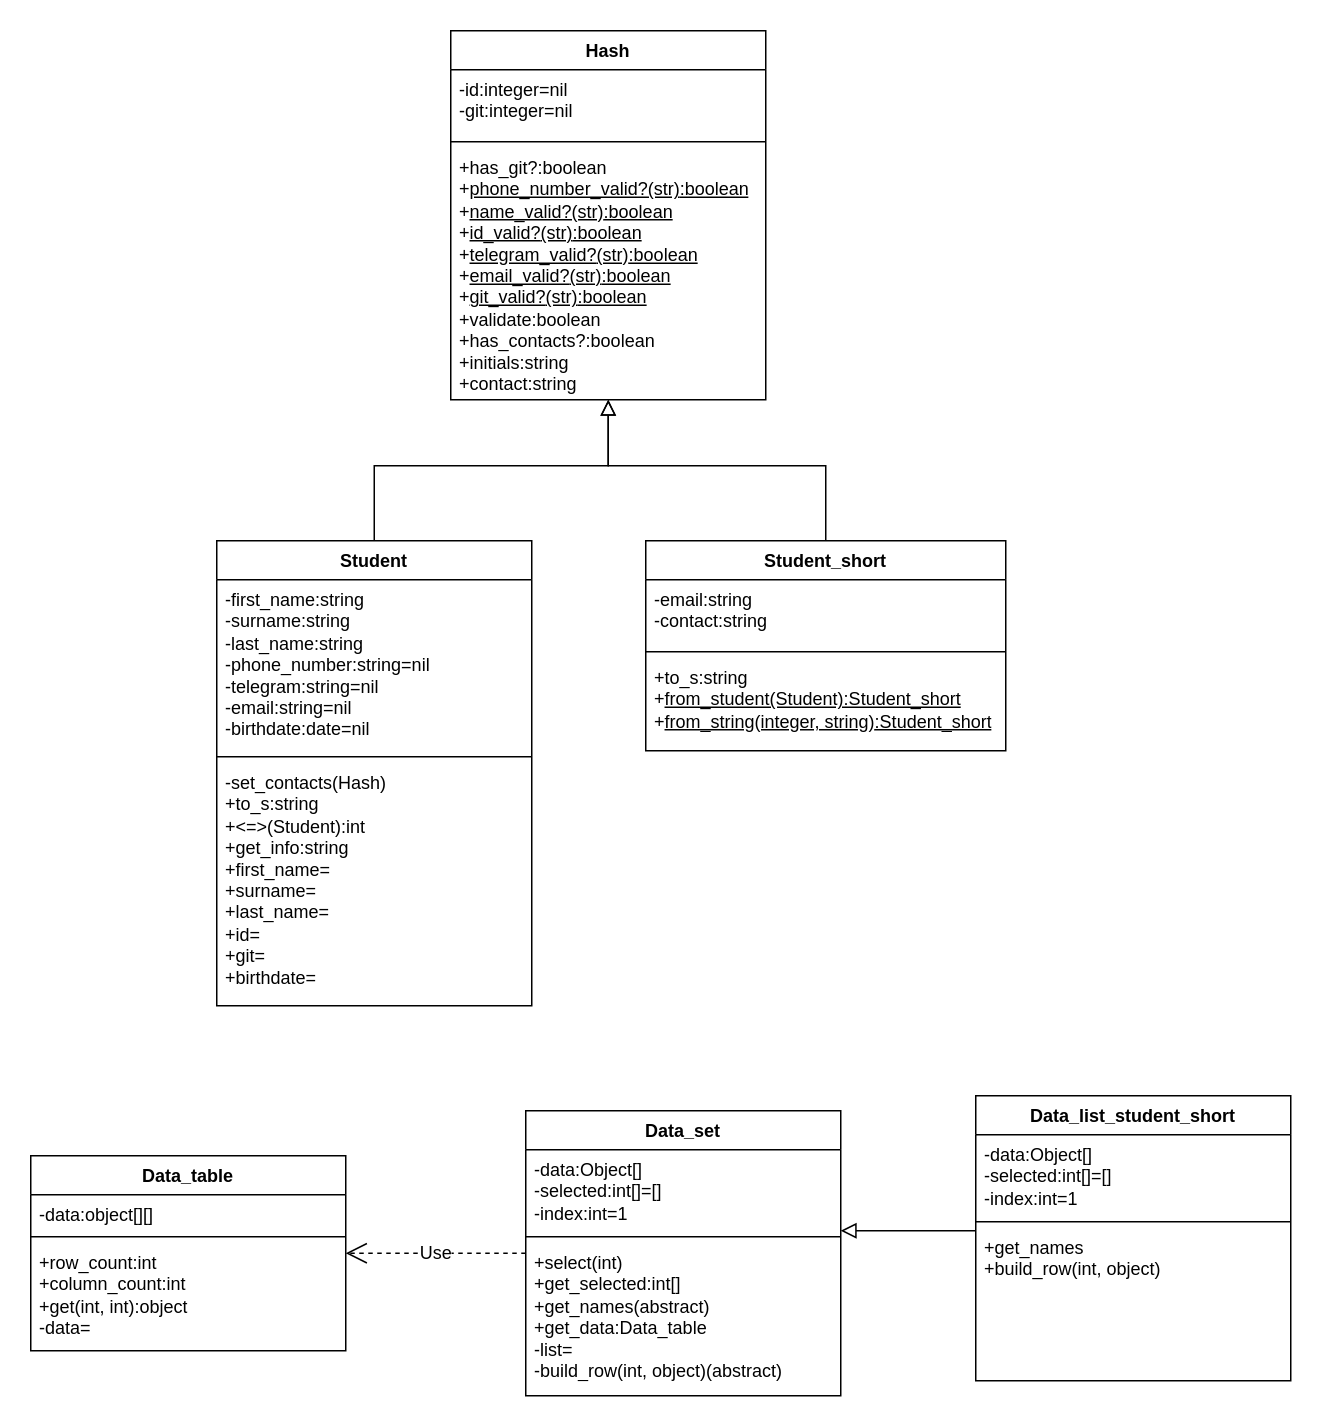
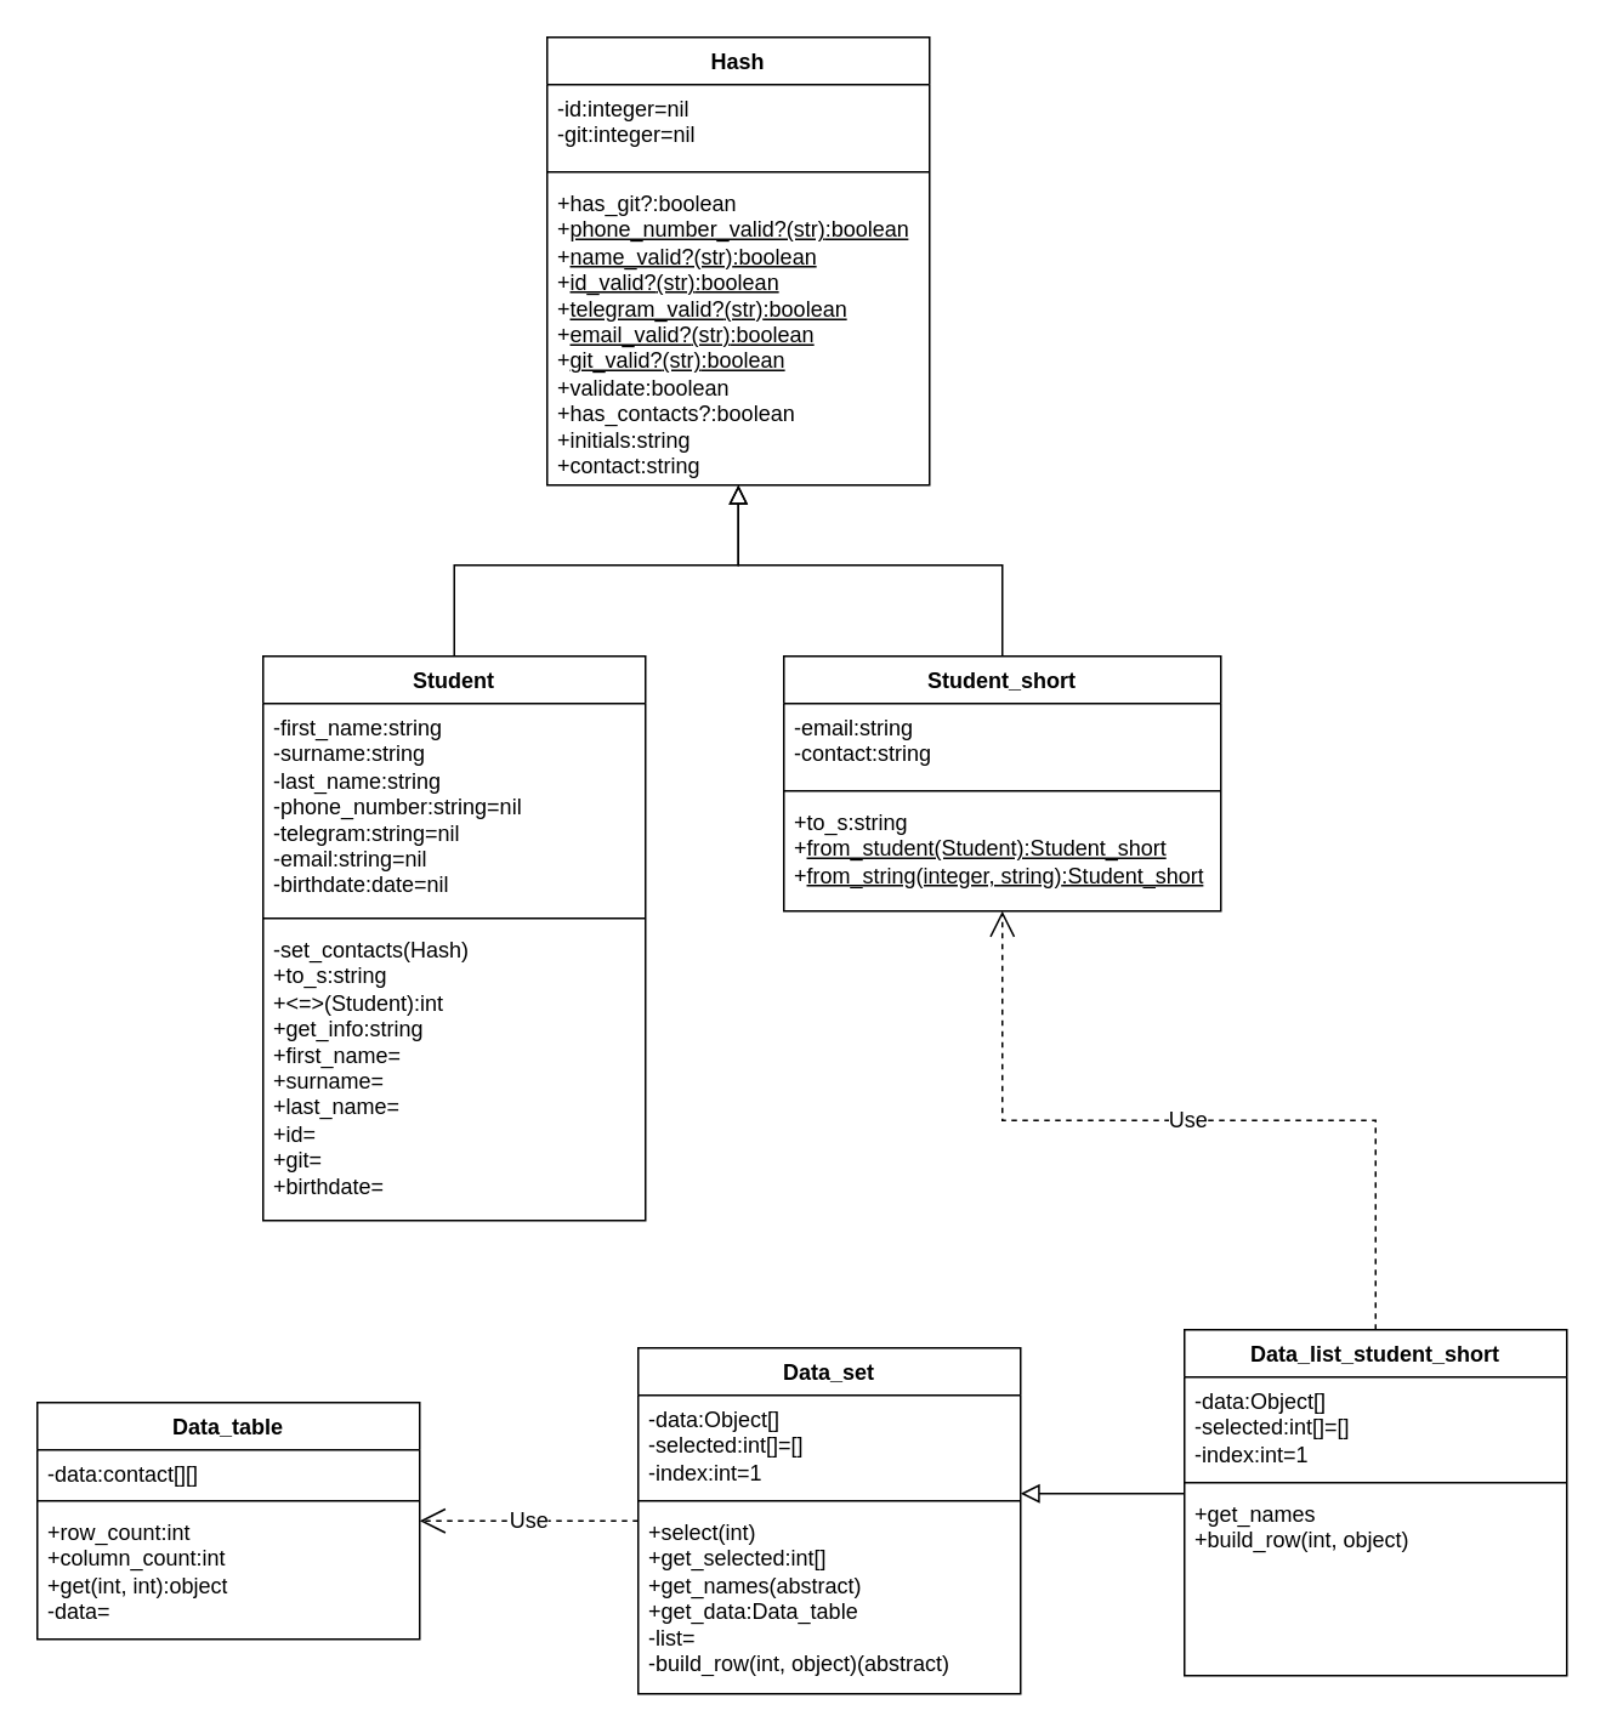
  <mxCell id="0" />
  <mxCell id="1" parent="0" />
  <mxCell id="2" value="Hash" style="swimlane;fontStyle=1;align=center;verticalAlign=top;childLayout=stackLayout;horizontal=1;startSize=26;horizontalStack=0;resizeParent=1;resizeParentMax=0;resizeLast=0;collapsible=1;marginBottom=0;whiteSpace=wrap;html=1;labelBackgroundColor=none;" vertex="1" parent="1"><mxGeometry x="300" y="20" width="210" height="246" as="geometry" /></mxCell>
  <mxCell id="3" value="-id:integer=nil&lt;div&gt;-git:integer=nil&lt;br&gt;&lt;/div&gt;" style="text;strokeColor=none;fillColor=none;align=left;verticalAlign=top;spacingLeft=4;spacingRight=4;overflow=hidden;rotatable=0;points=[[0,0.5],[1,0.5]];portConstraint=eastwest;whiteSpace=wrap;html=1;labelBackgroundColor=none;" vertex="1" parent="2"><mxGeometry y="26" width="210" height="44" as="geometry" /></mxCell>
  <mxCell id="4" value="" style="line;strokeWidth=1;fillColor=none;align=left;verticalAlign=middle;spacingTop=-1;spacingLeft=3;spacingRight=3;rotatable=0;labelPosition=right;points=[];portConstraint=eastwest;labelBackgroundColor=none;" vertex="1" parent="2"><mxGeometry y="70" width="210" height="8" as="geometry" /></mxCell>
  <mxCell id="5" value="+has_git?:boolean&lt;div&gt;+&lt;u&gt;phone_number_valid?(str)&lt;span style=&quot;background-color: initial;&quot;&gt;:boolean&lt;/span&gt;&lt;/u&gt;&lt;/div&gt;&lt;div&gt;&lt;span style=&quot;background-color: initial;&quot;&gt;+&lt;u&gt;name_valid?(str)&lt;/u&gt;&lt;/span&gt;&lt;span style=&quot;background-color: initial;&quot;&gt;&lt;u&gt;:boolean&lt;/u&gt;&lt;/span&gt;&lt;/div&gt;&lt;div&gt;&lt;span style=&quot;background-color: initial;&quot;&gt;+&lt;u&gt;id_valid?&lt;/u&gt;&lt;/span&gt;&lt;u&gt;&lt;span style=&quot;background-color: initial;&quot;&gt;(str)&lt;/span&gt;&lt;span style=&quot;background-color: initial;&quot;&gt;:boolean&lt;/span&gt;&lt;/u&gt;&lt;/div&gt;&lt;div&gt;&lt;span style=&quot;background-color: initial;&quot;&gt;+&lt;u&gt;telegram_valid?&lt;/u&gt;&lt;/span&gt;&lt;u&gt;&lt;span style=&quot;background-color: initial;&quot;&gt;(str)&lt;/span&gt;&lt;span style=&quot;background-color: initial;&quot;&gt;:boolean&lt;/span&gt;&lt;/u&gt;&lt;/div&gt;&lt;div&gt;&lt;span style=&quot;background-color: initial;&quot;&gt;+&lt;u&gt;email_valid?&lt;/u&gt;&lt;/span&gt;&lt;u&gt;&lt;span style=&quot;background-color: initial;&quot;&gt;(str)&lt;/span&gt;&lt;span style=&quot;background-color: initial;&quot;&gt;:boolean&lt;/span&gt;&lt;/u&gt;&lt;/div&gt;&lt;div&gt;&lt;span style=&quot;background-color: initial;&quot;&gt;+&lt;u&gt;git_valid?&lt;/u&gt;&lt;/span&gt;&lt;u&gt;&lt;span style=&quot;background-color: initial;&quot;&gt;(str)&lt;/span&gt;&lt;span style=&quot;background-color: initial;&quot;&gt;:boolean&lt;/span&gt;&lt;/u&gt;&lt;/div&gt;&lt;div&gt;&lt;span style=&quot;background-color: initial;&quot;&gt;+validate&lt;/span&gt;&lt;span style=&quot;background-color: initial;&quot;&gt;:boolean&lt;/span&gt;&lt;/div&gt;&lt;div&gt;&lt;span style=&quot;background-color: initial;&quot;&gt;+has_contacts?:&lt;/span&gt;&lt;span style=&quot;background-color: initial;&quot;&gt;boolean&lt;/span&gt;&lt;/div&gt;&lt;div&gt;&lt;span style=&quot;background-color: initial;&quot;&gt;+initials:string&lt;/span&gt;&lt;/div&gt;&lt;div&gt;&lt;span style=&quot;background-color: initial;&quot;&gt;+contact:string&lt;/span&gt;&lt;/div&gt;" style="text;strokeColor=none;fillColor=none;align=left;verticalAlign=top;spacingLeft=4;spacingRight=4;overflow=hidden;rotatable=0;points=[[0,0.5],[1,0.5]];portConstraint=eastwest;whiteSpace=wrap;html=1;labelBackgroundColor=none;" vertex="1" parent="2"><mxGeometry y="78" width="210" height="168" as="geometry" /></mxCell>
  <mxCell id="6" style="edgeStyle=orthogonalEdgeStyle;rounded=0;orthogonalLoop=1;jettySize=auto;html=1;exitX=0.5;exitY=0;exitDx=0;exitDy=0;fontSize=12;startSize=8;endSize=8;endArrow=block;endFill=0;" edge="1" parent="1" source="7" target="5"><mxGeometry relative="1" as="geometry"><Array as="points"><mxPoint x="249" y="310" /><mxPoint x="405" y="310" /></Array></mxGeometry></mxCell>
  <mxCell id="7" value="Student" style="swimlane;fontStyle=1;align=center;verticalAlign=top;childLayout=stackLayout;horizontal=1;startSize=26;horizontalStack=0;resizeParent=1;resizeParentMax=0;resizeLast=0;collapsible=1;marginBottom=0;whiteSpace=wrap;html=1;labelBackgroundColor=none;" vertex="1" parent="1"><mxGeometry x="144" y="360" width="210" height="310" as="geometry" /></mxCell>
  <mxCell id="8" value="&lt;div&gt;-first_name:string&lt;/div&gt;&lt;div&gt;-surname&lt;span style=&quot;background-color: initial;&quot;&gt;:string&lt;/span&gt;&lt;/div&gt;&lt;div&gt;&lt;span style=&quot;background-color: initial;&quot;&gt;-last_name&lt;/span&gt;&lt;span style=&quot;background-color: initial;&quot;&gt;:string&lt;/span&gt;&lt;/div&gt;&lt;div&gt;&lt;span style=&quot;background-color: initial;&quot;&gt;-phone_number:string=nil&lt;/span&gt;&lt;/div&gt;&lt;div&gt;&lt;span style=&quot;background-color: initial;&quot;&gt;-telegram&lt;/span&gt;&lt;span style=&quot;background-color: initial;&quot;&gt;:string=nil&lt;/span&gt;&lt;/div&gt;&lt;div&gt;&lt;span style=&quot;background-color: initial;&quot;&gt;-email&lt;/span&gt;&lt;span style=&quot;background-color: initial;&quot;&gt;:string=nil&lt;/span&gt;&lt;/div&gt;&lt;div&gt;&lt;span style=&quot;background-color: initial;&quot;&gt;-birthdate:date=nil&lt;/span&gt;&lt;/div&gt;" style="text;strokeColor=none;fillColor=none;align=left;verticalAlign=top;spacingLeft=4;spacingRight=4;overflow=hidden;rotatable=0;points=[[0,0.5],[1,0.5]];portConstraint=eastwest;whiteSpace=wrap;html=1;labelBackgroundColor=none;" vertex="1" parent="7"><mxGeometry y="26" width="210" height="114" as="geometry" /></mxCell>
  <mxCell id="9" value="" style="line;strokeWidth=1;fillColor=none;align=left;verticalAlign=middle;spacingTop=-1;spacingLeft=3;spacingRight=3;rotatable=0;labelPosition=right;points=[];portConstraint=eastwest;labelBackgroundColor=none;" vertex="1" parent="7"><mxGeometry y="140" width="210" height="8" as="geometry" /></mxCell>
  <mxCell id="10" value="-set_contacts(Hash)&lt;div&gt;+to_s:string&lt;/div&gt;&lt;div&gt;+&amp;lt;=&amp;gt;(Student):int&lt;/div&gt;&lt;div&gt;+get_info:string&lt;/div&gt;&lt;div&gt;+first_name=&lt;/div&gt;&lt;div&gt;+surname=&lt;/div&gt;&lt;div&gt;+last_name=&lt;/div&gt;&lt;div&gt;+id=&lt;/div&gt;&lt;div&gt;+git=&lt;/div&gt;&lt;div&gt;+birthdate=&lt;/div&gt;" style="text;strokeColor=none;fillColor=none;align=left;verticalAlign=top;spacingLeft=4;spacingRight=4;overflow=hidden;rotatable=0;points=[[0,0.5],[1,0.5]];portConstraint=eastwest;whiteSpace=wrap;html=1;labelBackgroundColor=none;" vertex="1" parent="7"><mxGeometry y="148" width="210" height="162" as="geometry" /></mxCell>
  <mxCell id="11" style="edgeStyle=orthogonalEdgeStyle;rounded=0;orthogonalLoop=1;jettySize=auto;html=1;fontSize=12;startSize=8;endSize=8;exitX=0.5;exitY=0;exitDx=0;exitDy=0;endArrow=block;endFill=0;" edge="1" parent="1" source="12" target="5"><mxGeometry relative="1" as="geometry"><Array as="points"><mxPoint x="550" y="310" /><mxPoint x="405" y="310" /></Array></mxGeometry></mxCell>
  <mxCell id="12" value="Student_short" style="swimlane;fontStyle=1;align=center;verticalAlign=top;childLayout=stackLayout;horizontal=1;startSize=26;horizontalStack=0;resizeParent=1;resizeParentMax=0;resizeLast=0;collapsible=1;marginBottom=0;whiteSpace=wrap;html=1;labelBackgroundColor=none;" vertex="1" parent="1"><mxGeometry x="430" y="360" width="240" height="140" as="geometry" /></mxCell>
  <mxCell id="13" value="&lt;div&gt;-email:string&lt;/div&gt;&lt;div&gt;-contact:string&lt;/div&gt;" style="text;strokeColor=none;fillColor=none;align=left;verticalAlign=top;spacingLeft=4;spacingRight=4;overflow=hidden;rotatable=0;points=[[0,0.5],[1,0.5]];portConstraint=eastwest;whiteSpace=wrap;html=1;labelBackgroundColor=none;" vertex="1" parent="12"><mxGeometry y="26" width="240" height="44" as="geometry" /></mxCell>
  <mxCell id="14" value="" style="line;strokeWidth=1;fillColor=none;align=left;verticalAlign=middle;spacingTop=-1;spacingLeft=3;spacingRight=3;rotatable=0;labelPosition=right;points=[];portConstraint=eastwest;labelBackgroundColor=none;" vertex="1" parent="12"><mxGeometry y="70" width="240" height="8" as="geometry" /></mxCell>
  <mxCell id="15" value="+to_s:string&lt;div&gt;+&lt;u&gt;from_student(Student):Student_short&lt;/u&gt;&lt;/div&gt;&lt;div&gt;+&lt;u&gt;from_string(integer, string)&lt;span style=&quot;background-color: initial;&quot;&gt;:Student_short&lt;/span&gt;&lt;/u&gt;&lt;/div&gt;" style="text;strokeColor=none;fillColor=none;align=left;verticalAlign=top;spacingLeft=4;spacingRight=4;overflow=hidden;rotatable=0;points=[[0,0.5],[1,0.5]];portConstraint=eastwest;whiteSpace=wrap;html=1;labelBackgroundColor=none;" vertex="1" parent="12"><mxGeometry y="78" width="240" height="62" as="geometry" /></mxCell>
  <mxCell id="16" value="Data_table" style="swimlane;fontStyle=1;align=center;verticalAlign=top;childLayout=stackLayout;horizontal=1;startSize=26;horizontalStack=0;resizeParent=1;resizeParentMax=0;resizeLast=0;collapsible=1;marginBottom=0;whiteSpace=wrap;html=1;" vertex="1" parent="1"><mxGeometry x="20" y="770" width="210" height="130" as="geometry" /></mxCell>
- <mxCell id="17" value="&lt;div&gt;-data:object[][]&lt;/div&gt;" style="text;strokeColor=none;fillColor=none;align=left;verticalAlign=top;spacingLeft=4;spacingRight=4;overflow=hidden;rotatable=0;points=[[0,0.5],[1,0.5]];portConstraint=eastwest;whiteSpace=wrap;html=1;" vertex="1" parent="16"><mxGeometry y="26" width="210" height="24" as="geometry" /></mxCell>
+ <mxCell id="17" value="&lt;div&gt;-data:contact[][]&lt;/div&gt;" style="text;strokeColor=none;fillColor=none;align=left;verticalAlign=top;spacingLeft=4;spacingRight=4;overflow=hidden;rotatable=0;points=[[0,0.5],[1,0.5]];portConstraint=eastwest;whiteSpace=wrap;html=1;" vertex="1" parent="16"><mxGeometry y="26" width="210" height="24" as="geometry" /></mxCell>
  <mxCell id="18" value="" style="line;strokeWidth=1;fillColor=none;align=left;verticalAlign=middle;spacingTop=-1;spacingLeft=3;spacingRight=3;rotatable=0;labelPosition=right;points=[];portConstraint=eastwest;strokeColor=inherit;" vertex="1" parent="16"><mxGeometry y="50" width="210" height="8" as="geometry" /></mxCell>
  <mxCell id="19" value="+row_count:int&lt;div&gt;+column_count:int&lt;/div&gt;&lt;div&gt;+get(int, int):object&lt;/div&gt;&lt;div&gt;-data=&lt;/div&gt;&lt;div&gt;&lt;br&gt;&lt;/div&gt;" style="text;strokeColor=none;fillColor=none;align=left;verticalAlign=top;spacingLeft=4;spacingRight=4;overflow=hidden;rotatable=0;points=[[0,0.5],[1,0.5]];portConstraint=eastwest;whiteSpace=wrap;html=1;" vertex="1" parent="16"><mxGeometry y="58" width="210" height="72" as="geometry" /></mxCell>
  <mxCell id="20" value="Data_set" style="swimlane;fontStyle=1;align=center;verticalAlign=top;childLayout=stackLayout;horizontal=1;startSize=26;horizontalStack=0;resizeParent=1;resizeParentMax=0;resizeLast=0;collapsible=1;marginBottom=0;whiteSpace=wrap;html=1;" vertex="1" parent="1"><mxGeometry x="350" y="740" width="210" height="190" as="geometry" /></mxCell>
  <mxCell id="21" value="&lt;div&gt;-data:Object[]&lt;/div&gt;&lt;div&gt;-selected:int[]=[]&lt;/div&gt;&lt;div&gt;-index:int=1&lt;/div&gt;" style="text;strokeColor=none;fillColor=none;align=left;verticalAlign=top;spacingLeft=4;spacingRight=4;overflow=hidden;rotatable=0;points=[[0,0.5],[1,0.5]];portConstraint=eastwest;whiteSpace=wrap;html=1;" vertex="1" parent="20"><mxGeometry y="26" width="210" height="54" as="geometry" /></mxCell>
  <mxCell id="22" value="" style="line;strokeWidth=1;fillColor=none;align=left;verticalAlign=middle;spacingTop=-1;spacingLeft=3;spacingRight=3;rotatable=0;labelPosition=right;points=[];portConstraint=eastwest;strokeColor=inherit;" vertex="1" parent="20"><mxGeometry y="80" width="210" height="8" as="geometry" /></mxCell>
  <mxCell id="23" value="+select(int)&lt;div&gt;+get_selected:int[]&lt;/div&gt;&lt;div&gt;+get_names(abstract)&lt;/div&gt;&lt;div&gt;+get_data:Data_table&lt;/div&gt;&lt;div&gt;-list=&lt;/div&gt;&lt;div&gt;-build_row(int, object)(abstract)&lt;/div&gt;" style="text;strokeColor=none;fillColor=none;align=left;verticalAlign=top;spacingLeft=4;spacingRight=4;overflow=hidden;rotatable=0;points=[[0,0.5],[1,0.5]];portConstraint=eastwest;whiteSpace=wrap;html=1;" vertex="1" parent="20"><mxGeometry y="88" width="210" height="102" as="geometry" /></mxCell>
  <mxCell id="24" value="Data_list_student_short" style="swimlane;fontStyle=1;align=center;verticalAlign=top;childLayout=stackLayout;horizontal=1;startSize=26;horizontalStack=0;resizeParent=1;resizeParentMax=0;resizeLast=0;collapsible=1;marginBottom=0;whiteSpace=wrap;html=1;" vertex="1" parent="1"><mxGeometry x="650" y="730" width="210" height="190" as="geometry" /></mxCell>
  <mxCell id="25" value="&lt;div&gt;-data:Object[]&lt;/div&gt;&lt;div&gt;-selected:int[]=[]&lt;/div&gt;&lt;div&gt;-index:int=1&lt;/div&gt;" style="text;strokeColor=none;fillColor=none;align=left;verticalAlign=top;spacingLeft=4;spacingRight=4;overflow=hidden;rotatable=0;points=[[0,0.5],[1,0.5]];portConstraint=eastwest;whiteSpace=wrap;html=1;" vertex="1" parent="24"><mxGeometry y="26" width="210" height="54" as="geometry" /></mxCell>
  <mxCell id="26" value="" style="line;strokeWidth=1;fillColor=none;align=left;verticalAlign=middle;spacingTop=-1;spacingLeft=3;spacingRight=3;rotatable=0;labelPosition=right;points=[];portConstraint=eastwest;strokeColor=inherit;" vertex="1" parent="24"><mxGeometry y="80" width="210" height="8" as="geometry" /></mxCell>
  <mxCell id="27" value="+get_names&lt;div&gt;+build_row(int, object)&lt;/div&gt;" style="text;strokeColor=none;fillColor=none;align=left;verticalAlign=top;spacingLeft=4;spacingRight=4;overflow=hidden;rotatable=0;points=[[0,0.5],[1,0.5]];portConstraint=eastwest;whiteSpace=wrap;html=1;" vertex="1" parent="24"><mxGeometry y="88" width="210" height="102" as="geometry" /></mxCell>
  <mxCell id="28" value="Use" style="endArrow=open;endSize=12;dashed=1;html=1;rounded=0;fontSize=12;edgeStyle=orthogonalEdgeStyle;" edge="1" parent="1" source="20" target="16"><mxGeometry width="160" relative="1" as="geometry"><mxPoint x="160" y="930" as="sourcePoint" /><mxPoint x="320" y="930" as="targetPoint" /></mxGeometry></mxCell>
  <mxCell id="29" style="edgeStyle=orthogonalEdgeStyle;rounded=0;orthogonalLoop=1;jettySize=auto;html=1;fontSize=12;startSize=8;endSize=8;endArrow=block;endFill=0;" edge="1" parent="1" source="24" target="20"><mxGeometry relative="1" as="geometry"><mxPoint x="715" y="934" as="sourcePoint" /><mxPoint x="500" y="990" as="targetPoint" /><Array as="points"><mxPoint x="600" y="820" /><mxPoint x="600" y="820" /></Array></mxGeometry></mxCell>
+ <mxCell id="30" value="Use" style="endArrow=open;endSize=12;dashed=1;html=1;rounded=0;fontSize=12;edgeStyle=orthogonalEdgeStyle;" edge="1" parent="1" source="24" target="12"><mxGeometry width="160" relative="1" as="geometry"><mxPoint x="780" y="660" as="sourcePoint" /><mxPoint x="660" y="660" as="targetPoint" /></mxGeometry></mxCell>
